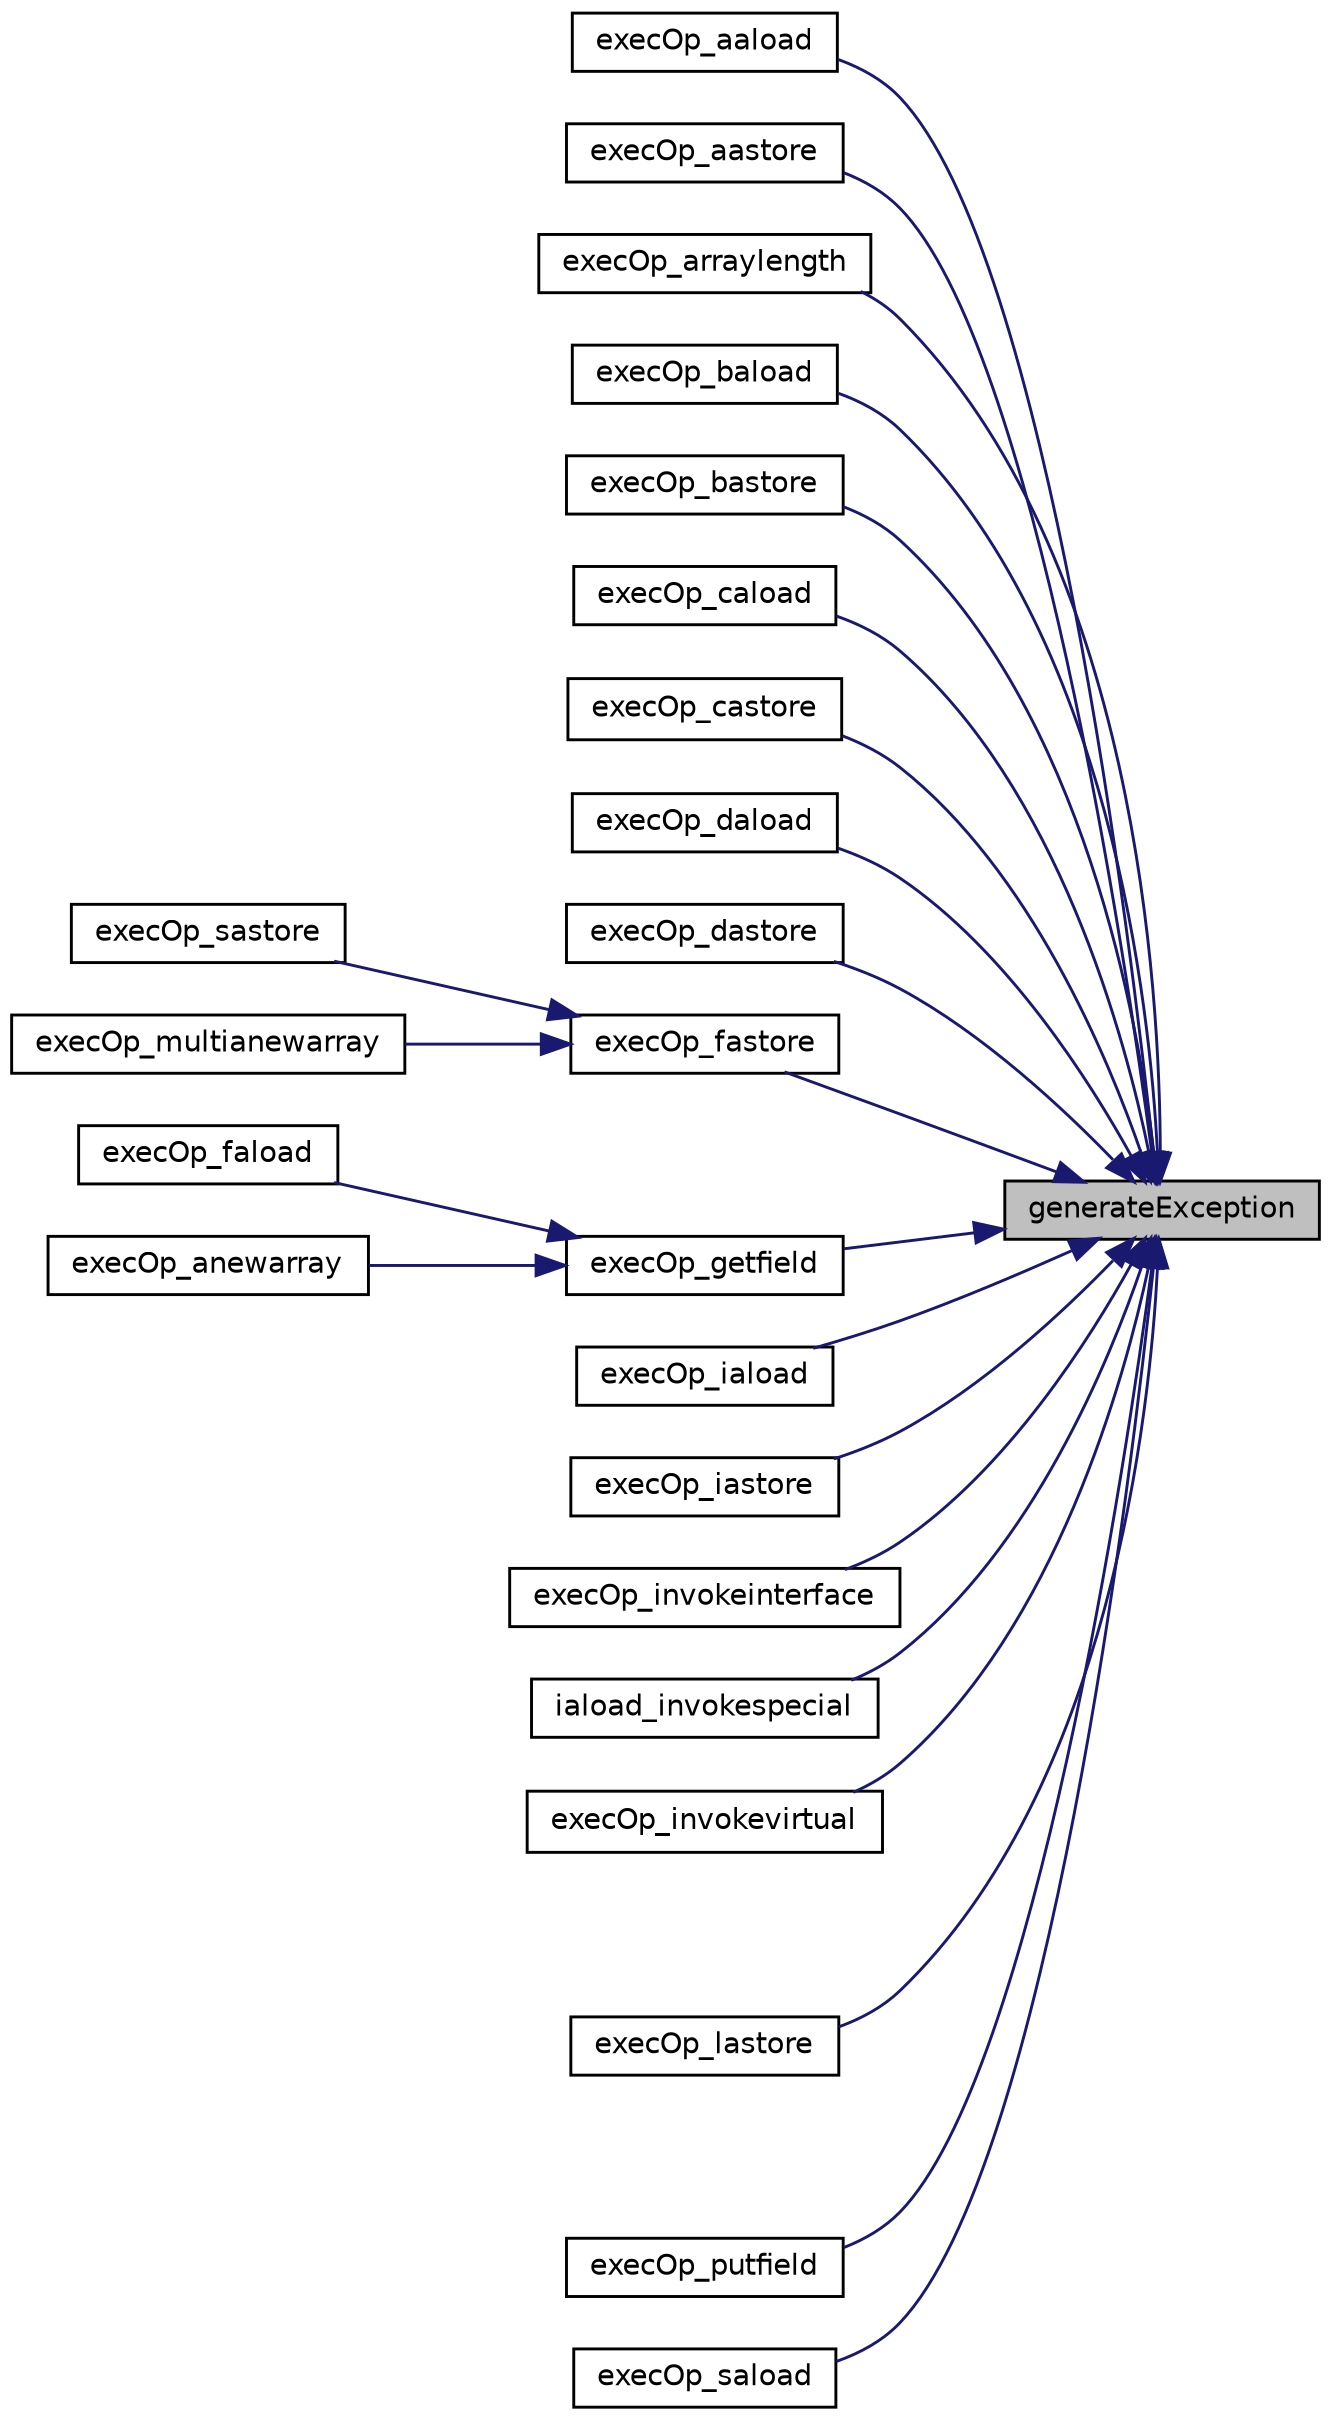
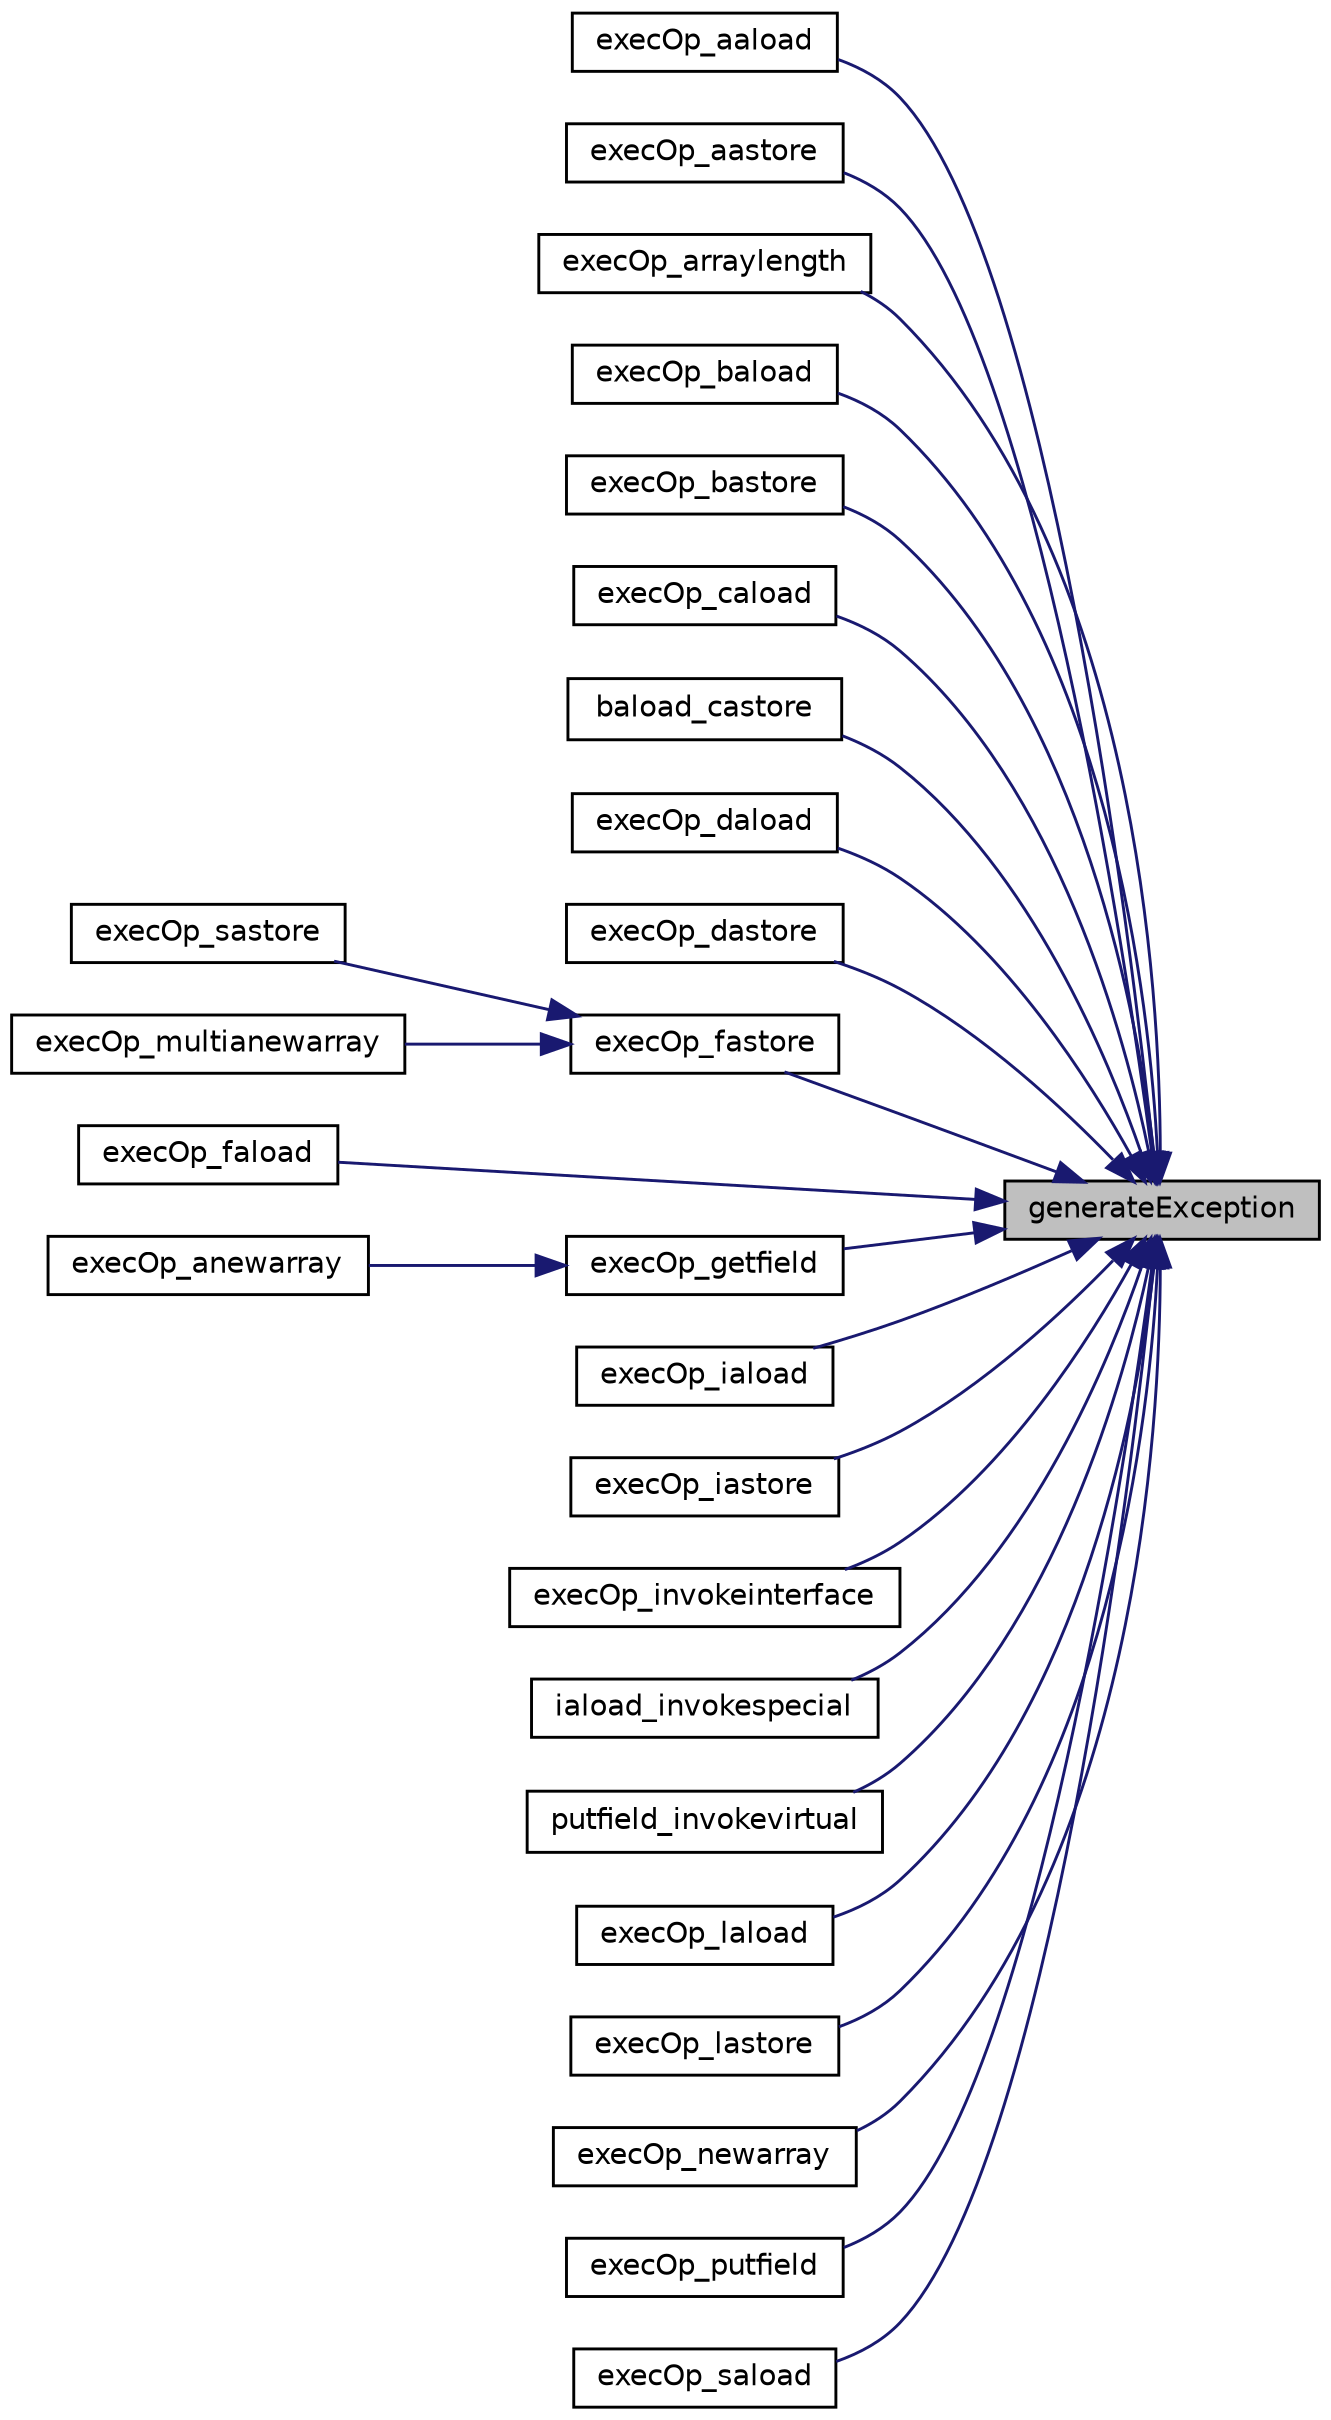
  digraph {
    rankdir=RL
    node [color=black fillcolor=white fontname=Helvetica fontsize=10 shape=record style=filled]
    edge [color=midnightblue dir=back fontname=Helvetica fontsize=10 labelfontname=Helvetica labelfontsize=10 style=solid]
    n1 [fillcolor=grey75 fontcolor=black height=0.2 label=generateException width=0.4]
    n2 [height=0.2 label=execOp_aaload width=0.4]
    n3 [height=0.2 label=execOp_aastore width=0.4]
    n4 [height=0.2 label=execOp_arraylength width=0.4]
    n5 [height=0.2 label=execOp_baload width=0.4]
    n6 [height=0.2 label=execOp_bastore width=0.4]
    n7 [height=0.2 label=execOp_caload width=0.4]
-   n8 [height=0.2 label=execOp_castore width=0.4]
+   n8 [height=0.2 label=baload_castore width=0.4]
    n9 [height=0.2 label=execOp_daload width=0.4]
    n10 [height=0.2 label=execOp_dastore width=0.4]
    n11 [height=0.2 label=execOp_faload width=0.4]
    n12 [height=0.2 label=execOp_fastore width=0.4]
    n13 [height=0.2 label=execOp_getfield width=0.4]
    n14 [height=0.2 label=execOp_iaload width=0.4]
    n15 [height=0.2 label=execOp_iastore width=0.4]
    n16 [height=0.2 label=execOp_invokeinterface width=0.4]
    n17 [height=0.2 label=iaload_invokespecial width=0.4]
-   n18 [height=0.2 label=execOp_invokevirtual width=0.4]
+   n18 [height=0.2 label=putfield_invokevirtual width=0.4]
+   n19 [height=0.2 label=execOp_laload width=0.4]
    n20 [height=0.2 label=execOp_lastore width=0.4]
+   n21 [height=0.2 label=execOp_newarray width=0.4]
    n22 [height=0.2 label=execOp_putfield width=0.4]
    n23 [height=0.2 label=execOp_saload width=0.4]
    n24 [height=0.2 label=execOp_anewarray width=0.4]
    n25 [height=0.2 label=execOp_multianewarray width=0.4]
    n26 [height=0.2 label=execOp_sastore width=0.4]
    n1 -> n2
    n1 -> n3
    n1 -> n4
    n1 -> n5
    n1 -> n6
    n1 -> n7
    n1 -> n8
    n1 -> n9
    n1 -> n10
-   n13 -> n11
+   n1 -> n11
    n1 -> n12
    n1 -> n13
    n1 -> n14
    n1 -> n15
    n1 -> n16
    n1 -> n17
    n1 -> n18
+   n1 -> n19
    n1 -> n20
+   n1 -> n21
    n1 -> n22
    n1 -> n23
    n12 -> n25
    n12 -> n26
    n13 -> n24
  }
